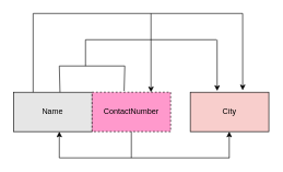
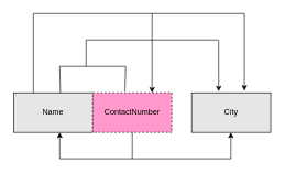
  <mxCell id="0" />
  <mxCell id="1" parent="0" />
  <mxCell id="2" value="Name" style="rounded=0;whiteSpace=wrap;html=1;fillColor=#e6e6e6;" vertex="1" parent="1"><mxGeometry x="20" y="140" width="120" height="60" as="geometry" /></mxCell>
  <mxCell id="3" value="ContactNumber" style="rounded=0;whiteSpace=wrap;html=1;fillColor=#FF99CC;dashed=1;" vertex="1" parent="1"><mxGeometry x="140" y="140" width="120" height="60" as="geometry" /></mxCell>
- <mxCell id="4" value="City" style="rounded=0;whiteSpace=wrap;html=1;fillColor=#f8cecc;" vertex="1" parent="1"><mxGeometry x="290" y="140" width="120" height="60" as="geometry" /></mxCell>
+ <mxCell id="4" value="City" style="rounded=0;whiteSpace=wrap;html=1;fillColor=#E6E6E6;" vertex="1" parent="1"><mxGeometry x="290" y="140" width="120" height="60" as="geometry" /></mxCell>
  <mxCell id="5" value="" style="endArrow=none;html=1;rounded=0;exitX=0.25;exitY=0;exitDx=0;exitDy=0;" edge="1" parent="1" source="2"><mxGeometry width="50" height="50" relative="1" as="geometry"><mxPoint x="470" y="150" as="sourcePoint" /><mxPoint x="50" y="20" as="targetPoint" /></mxGeometry></mxCell>
  <mxCell id="6" value="" style="endArrow=none;html=1;rounded=0;" edge="1" parent="1"><mxGeometry width="50" height="50" relative="1" as="geometry"><mxPoint x="90" y="100" as="sourcePoint" /><mxPoint x="190" y="100" as="targetPoint" /></mxGeometry></mxCell>
  <mxCell id="7" value="" style="endArrow=none;html=1;rounded=0;" edge="1" parent="1"><mxGeometry width="50" height="50" relative="1" as="geometry"><mxPoint x="130" y="60" as="sourcePoint" /><mxPoint x="330" y="60" as="targetPoint" /></mxGeometry></mxCell>
  <mxCell id="8" value="" style="endArrow=none;html=1;rounded=0;" edge="1" parent="1"><mxGeometry width="50" height="50" relative="1" as="geometry"><mxPoint x="50" y="20" as="sourcePoint" /><mxPoint x="370" y="20" as="targetPoint" /></mxGeometry></mxCell>
  <mxCell id="9" value="" style="endArrow=classic;html=1;rounded=0;entryX=0.667;entryY=-0.05;entryDx=0;entryDy=0;entryPerimeter=0;" edge="1" parent="1" target="4"><mxGeometry width="50" height="50" relative="1" as="geometry"><mxPoint x="370" y="20" as="sourcePoint" /><mxPoint x="520" y="100" as="targetPoint" /></mxGeometry></mxCell>
  <mxCell id="10" value="" style="endArrow=classic;html=1;rounded=0;entryX=0.342;entryY=-0.033;entryDx=0;entryDy=0;entryPerimeter=0;" edge="1" parent="1" target="4"><mxGeometry width="50" height="50" relative="1" as="geometry"><mxPoint x="331" y="60" as="sourcePoint" /><mxPoint x="520" y="100" as="targetPoint" /></mxGeometry></mxCell>
  <mxCell id="11" value="" style="endArrow=none;html=1;rounded=0;" edge="1" parent="1"><mxGeometry width="50" height="50" relative="1" as="geometry"><mxPoint x="130" y="100" as="sourcePoint" /><mxPoint x="130" y="60" as="targetPoint" /></mxGeometry></mxCell>
  <mxCell id="12" value="" style="endArrow=classic;html=1;rounded=0;entryX=0.75;entryY=0;entryDx=0;entryDy=0;" edge="1" parent="1" target="3"><mxGeometry width="50" height="50" relative="1" as="geometry"><mxPoint x="230" y="20" as="sourcePoint" /><mxPoint x="520" y="100" as="targetPoint" /></mxGeometry></mxCell>
  <mxCell id="13" value="" style="endArrow=none;html=1;rounded=0;exitX=0.408;exitY=-0.033;exitDx=0;exitDy=0;exitPerimeter=0;" edge="1" parent="1" source="3"><mxGeometry width="50" height="50" relative="1" as="geometry"><mxPoint x="470" y="150" as="sourcePoint" /><mxPoint x="190" y="100" as="targetPoint" /></mxGeometry></mxCell>
  <mxCell id="14" value="" style="endArrow=none;html=1;rounded=0;exitX=0.5;exitY=1;exitDx=0;exitDy=0;" edge="1" parent="1" source="3"><mxGeometry width="50" height="50" relative="1" as="geometry"><mxPoint x="470" y="150" as="sourcePoint" /><mxPoint x="200" y="240" as="targetPoint" /></mxGeometry></mxCell>
  <mxCell id="15" value="" style="endArrow=classic;html=1;rounded=0;" edge="1" parent="1"><mxGeometry width="50" height="50" relative="1" as="geometry"><mxPoint x="90" y="240" as="sourcePoint" /><mxPoint x="90" y="200" as="targetPoint" /></mxGeometry></mxCell>
  <mxCell id="16" value="" style="endArrow=none;html=1;rounded=0;" edge="1" parent="1"><mxGeometry width="50" height="50" relative="1" as="geometry"><mxPoint x="90" y="240" as="sourcePoint" /><mxPoint x="350" y="240" as="targetPoint" /></mxGeometry></mxCell>
  <mxCell id="17" value="" style="endArrow=classic;html=1;rounded=0;entryX=0.25;entryY=1;entryDx=0;entryDy=0;" edge="1" parent="1"><mxGeometry width="50" height="50" relative="1" as="geometry"><mxPoint x="349.5" y="240" as="sourcePoint" /><mxPoint x="349.5" y="200" as="targetPoint" /></mxGeometry></mxCell>
  <mxCell id="18" value="" style="endArrow=none;html=1;rounded=0;exitX=0.592;exitY=0;exitDx=0;exitDy=0;exitPerimeter=0;" edge="1" parent="1" source="2"><mxGeometry width="50" height="50" relative="1" as="geometry"><mxPoint x="470" y="150" as="sourcePoint" /><mxPoint x="90" y="100" as="targetPoint" /></mxGeometry></mxCell>
